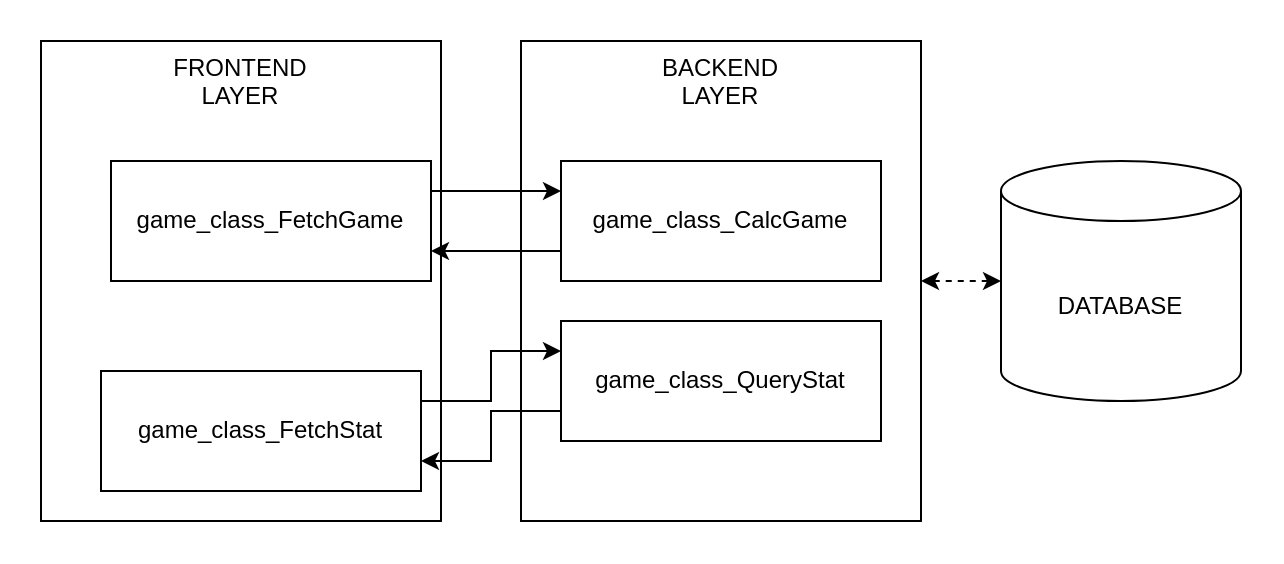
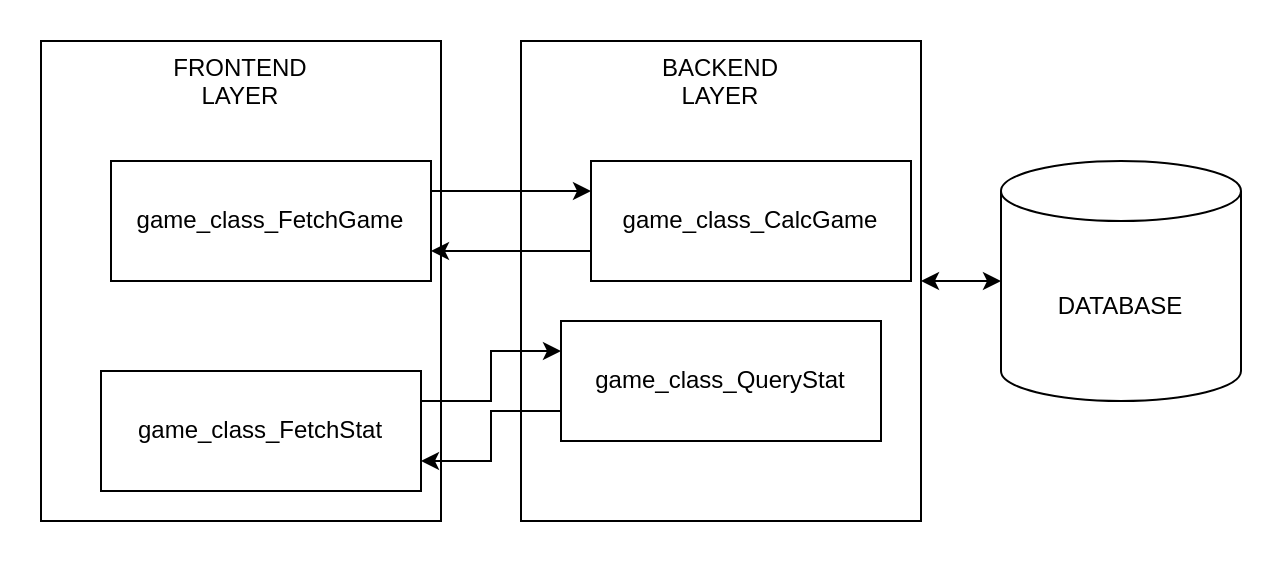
  <mxCell id="0" />
  <mxCell id="1" parent="0" />
  <mxCell id="2" value="FRONTEND&lt;br&gt;LAYER" style="rounded=0;whiteSpace=wrap;html=1;verticalAlign=top;" vertex="1" parent="1"><mxGeometry x="20" y="20" width="200" height="240" as="geometry" /></mxCell>
- <mxCell id="3" style="edgeStyle=none;rounded=0;orthogonalLoop=1;jettySize=auto;html=1;exitX=1;exitY=0.5;exitDx=0;exitDy=0;entryX=0;entryY=0.5;entryDx=0;entryDy=0;entryPerimeter=0;startArrow=classic;startFill=1;dashed=1;" edge="1" parent="1" source="4" target="5"><mxGeometry relative="1" as="geometry" /></mxCell>
+ <mxCell id="3" style="edgeStyle=none;rounded=0;orthogonalLoop=1;jettySize=auto;html=1;exitX=1;exitY=0.5;exitDx=0;exitDy=0;entryX=0;entryY=0.5;entryDx=0;entryDy=0;entryPerimeter=0;startArrow=classic;startFill=1;" edge="1" parent="1" source="4" target="5"><mxGeometry relative="1" as="geometry" /></mxCell>
  <mxCell id="4" value="BACKEND&lt;br&gt;LAYER" style="rounded=0;whiteSpace=wrap;html=1;verticalAlign=top;" vertex="1" parent="1"><mxGeometry x="260" y="20" width="200" height="240" as="geometry" /></mxCell>
  <mxCell id="5" value="DATABASE" style="shape=cylinder3;whiteSpace=wrap;html=1;boundedLbl=1;backgroundOutline=1;size=15;" vertex="1" parent="1"><mxGeometry x="500" y="80" width="120" height="120" as="geometry" /></mxCell>
  <mxCell id="6" style="edgeStyle=orthogonalEdgeStyle;rounded=0;orthogonalLoop=1;jettySize=auto;html=1;exitX=1;exitY=0.25;exitDx=0;exitDy=0;entryX=0;entryY=0.25;entryDx=0;entryDy=0;" edge="1" parent="1" source="7" target="9"><mxGeometry relative="1" as="geometry" /></mxCell>
  <mxCell id="7" value="game_class_FetchGame" style="rounded=0;whiteSpace=wrap;html=1;" vertex="1" parent="1"><mxGeometry x="55" y="80" width="160" height="60" as="geometry" /></mxCell>
  <mxCell id="8" style="edgeStyle=orthogonalEdgeStyle;rounded=0;orthogonalLoop=1;jettySize=auto;html=1;exitX=0;exitY=0.75;exitDx=0;exitDy=0;entryX=1;entryY=0.75;entryDx=0;entryDy=0;" edge="1" parent="1" source="9" target="7"><mxGeometry relative="1" as="geometry" /></mxCell>
- <mxCell id="9" value="game_class_CalcGame" style="rounded=0;whiteSpace=wrap;html=1;" vertex="1" parent="1"><mxGeometry x="280" y="80" width="160" height="60" as="geometry" /></mxCell>
+ <mxCell id="9" value="game_class_CalcGame" style="rounded=0;whiteSpace=wrap;html=1;" vertex="1" parent="1"><mxGeometry x="295" y="80" width="160" height="60" as="geometry" /></mxCell>
  <mxCell id="10" style="edgeStyle=orthogonalEdgeStyle;rounded=0;orthogonalLoop=1;jettySize=auto;html=1;exitX=1;exitY=0.25;exitDx=0;exitDy=0;entryX=0;entryY=0.25;entryDx=0;entryDy=0;" edge="1" parent="1" source="11" target="13"><mxGeometry relative="1" as="geometry" /></mxCell>
  <mxCell id="11" value="game_class_FetchStat" style="rounded=0;whiteSpace=wrap;html=1;" vertex="1" parent="1"><mxGeometry x="50" y="185" width="160" height="60" as="geometry" /></mxCell>
  <mxCell id="12" style="edgeStyle=orthogonalEdgeStyle;rounded=0;orthogonalLoop=1;jettySize=auto;html=1;exitX=0;exitY=0.75;exitDx=0;exitDy=0;entryX=1;entryY=0.75;entryDx=0;entryDy=0;" edge="1" parent="1" source="13" target="11"><mxGeometry relative="1" as="geometry" /></mxCell>
  <mxCell id="13" value="game_class_QueryStat" style="rounded=0;whiteSpace=wrap;html=1;" vertex="1" parent="1"><mxGeometry x="280" y="160" width="160" height="60" as="geometry" /></mxCell>
